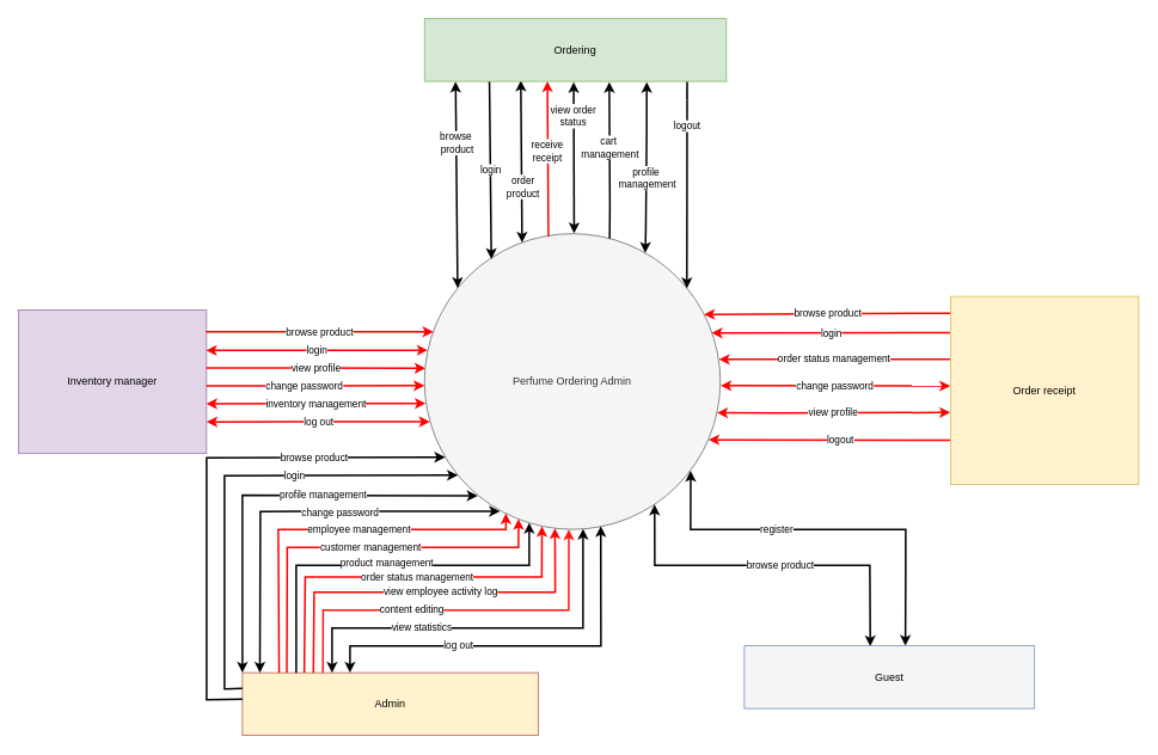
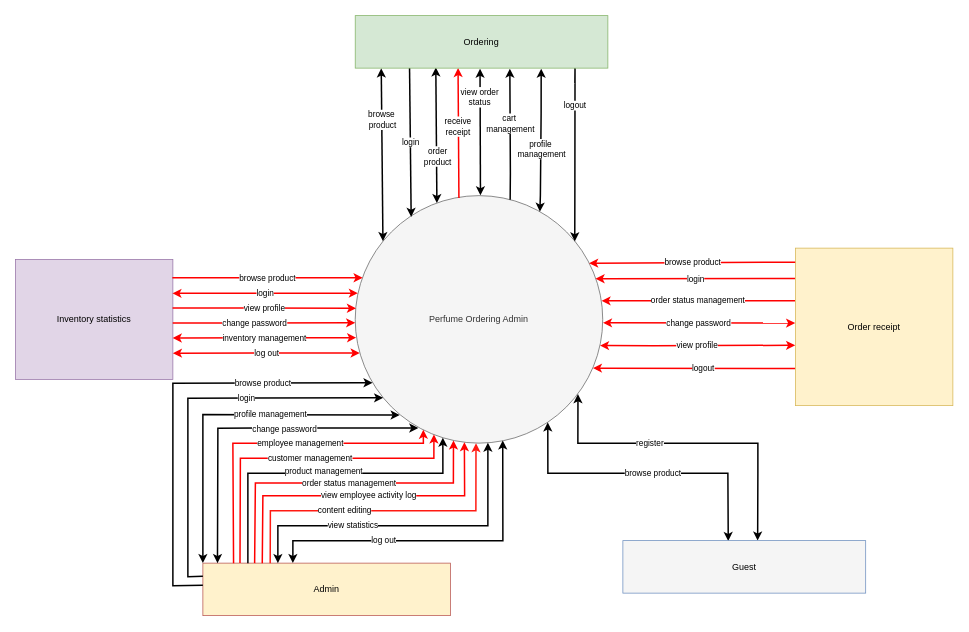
  <mxCell id="0" />
  <mxCell id="1" parent="0" />
  <mxCell id="2" value="Perfume Ordering Admin" style="ellipse;whiteSpace=wrap;html=1;aspect=fixed;fillColor=#f5f5f5;strokeColor=#666666;fontColor=#333333;" parent="1" vertex="1"><mxGeometry x="473.13" y="260" width="330" height="330" as="geometry" /></mxCell>
  <mxCell id="3" value="cart&amp;nbsp; &lt;br&gt;management" style="endArrow=classic;html=1;rounded=0;strokeColor=#000000;strokeWidth=2;fillColor=#FFFF00;exitX=0.626;exitY=0.017;exitDx=0;exitDy=0;exitPerimeter=0;entryX=0.612;entryY=1.01;entryDx=0;entryDy=0;entryPerimeter=0;" parent="1" source="2" target="11" edge="1"><mxGeometry x="0.164" width="50" height="50" relative="1" as="geometry"><mxPoint x="670" y="269.96" as="sourcePoint" /><mxPoint x="710.03" y="90" as="targetPoint" /><Array as="points"><mxPoint x="680" y="230" /></Array><mxPoint as="offset" /></mxGeometry></mxCell>
  <mxCell id="4" value="&lt;span style=&quot;color: rgb(0, 0, 0); font-family: Helvetica; font-size: 11px; font-style: normal; font-variant-ligatures: normal; font-variant-caps: normal; font-weight: 400; letter-spacing: normal; orphans: 2; text-align: center; text-indent: 0px; text-transform: none; widows: 2; word-spacing: 0px; -webkit-text-stroke-width: 0px; background-color: rgb(255, 255, 255); text-decoration-thickness: initial; text-decoration-style: initial; text-decoration-color: initial; float: none; display: inline !important;&quot;&gt;view order&lt;br&gt;status&lt;/span&gt;" style="endArrow=classic;startArrow=classic;html=1;rounded=0;strokeWidth=2;entryX=0.494;entryY=1.012;entryDx=0;entryDy=0;entryPerimeter=0;exitX=0.506;exitY=-0.001;exitDx=0;exitDy=0;exitPerimeter=0;" parent="1" source="2" target="11" edge="1"><mxGeometry x="0.551" y="1" width="50" height="50" relative="1" as="geometry"><mxPoint x="670" y="260" as="sourcePoint" /><mxPoint x="669.995" y="90" as="targetPoint" /><Array as="points" /><mxPoint as="offset" /></mxGeometry></mxCell>
  <mxCell id="5" value="&lt;span style=&quot;color: rgb(0, 0, 0); font-family: Helvetica; font-size: 11px; font-style: normal; font-variant-ligatures: normal; font-variant-caps: normal; font-weight: 400; letter-spacing: normal; orphans: 2; text-align: center; text-indent: 0px; text-transform: none; widows: 2; word-spacing: 0px; -webkit-text-stroke-width: 0px; background-color: rgb(255, 255, 255); text-decoration-thickness: initial; text-decoration-style: initial; text-decoration-color: initial; float: none; display: inline !important;&quot;&gt;order &lt;br&gt;product&lt;/span&gt;" style="startArrow=classic;html=1;rounded=0;strokeWidth=2;exitX=0.33;exitY=0.03;exitDx=0;exitDy=0;exitPerimeter=0;entryX=0.319;entryY=0.987;entryDx=0;entryDy=0;entryPerimeter=0;" parent="1" source="2" target="11" edge="1"><mxGeometry x="-0.312" y="-1" width="50" height="50" relative="1" as="geometry"><mxPoint x="610.42" y="240" as="sourcePoint" /><mxPoint x="609.996" y="90.55" as="targetPoint" /><mxPoint as="offset" /></mxGeometry></mxCell>
  <mxCell id="6" value="browse&lt;br&gt;&amp;nbsp;product" style="endArrow=classic;startArrow=classic;html=1;rounded=0;strokeColor=#000000;strokeWidth=2;entryX=0.103;entryY=1.004;entryDx=0;entryDy=0;entryPerimeter=0;exitX=0.112;exitY=0.184;exitDx=0;exitDy=0;exitPerimeter=0;" parent="1" source="2" target="11" edge="1"><mxGeometry x="0.403" width="50" height="50" relative="1" as="geometry"><mxPoint x="530" y="300" as="sourcePoint" /><mxPoint x="530" y="90" as="targetPoint" /><mxPoint as="offset" /></mxGeometry></mxCell>
  <mxCell id="7" value="receive&lt;br&gt;receipt" style="endArrow=classic;html=1;rounded=0;strokeColor=#FF0000;strokeWidth=2;exitX=0.419;exitY=0.01;exitDx=0;exitDy=0;exitPerimeter=0;entryX=0.407;entryY=0.998;entryDx=0;entryDy=0;entryPerimeter=0;" parent="1" source="2" target="11" edge="1"><mxGeometry x="0.093" y="1" width="50" height="50" relative="1" as="geometry"><mxPoint x="637.36" y="260" as="sourcePoint" /><mxPoint x="638.904" y="104.24" as="targetPoint" /><mxPoint as="offset" /></mxGeometry></mxCell>
  <mxCell id="8" value="login" style="endArrow=classic;html=1;rounded=0;strokeColor=#000000;strokeWidth=2;exitX=0.215;exitY=0.987;exitDx=0;exitDy=0;exitPerimeter=0;entryX=0.226;entryY=0.086;entryDx=0;entryDy=0;entryPerimeter=0;" parent="1" source="11" target="2" edge="1"><mxGeometry width="50" height="50" relative="1" as="geometry"><mxPoint x="570.247" y="90" as="sourcePoint" /><mxPoint x="570" y="246.19" as="targetPoint" /></mxGeometry></mxCell>
  <mxCell id="9" value="logout" style="html=1;rounded=0;strokeWidth=2;entryX=0.887;entryY=0.185;entryDx=0;entryDy=0;entryPerimeter=0;" parent="1" target="2" edge="1"><mxGeometry x="-0.442" width="50" height="50" relative="1" as="geometry"><mxPoint x="766" y="110" as="sourcePoint" /><mxPoint x="660" y="340.2" as="targetPoint" /><Array as="points"><mxPoint x="766.2" y="90" /><mxPoint x="766" y="250" /></Array><mxPoint as="offset" /></mxGeometry></mxCell>
  <mxCell id="10" value="&lt;meta charset=&quot;utf-8&quot;&gt;&lt;span style=&quot;color: rgb(0, 0, 0); font-family: Helvetica; font-size: 11px; font-style: normal; font-variant-ligatures: normal; font-variant-caps: normal; font-weight: 400; letter-spacing: normal; orphans: 2; text-align: center; text-indent: 0px; text-transform: none; widows: 2; word-spacing: 0px; -webkit-text-stroke-width: 0px; background-color: rgb(255, 255, 255); text-decoration-thickness: initial; text-decoration-style: initial; text-decoration-color: initial; float: none; display: inline !important;&quot;&gt;profile&lt;/span&gt;&lt;br style=&quot;color: rgb(0, 0, 0); font-family: Helvetica; font-size: 11px; font-style: normal; font-variant-ligatures: normal; font-variant-caps: normal; font-weight: 400; letter-spacing: normal; orphans: 2; text-align: center; text-indent: 0px; text-transform: none; widows: 2; word-spacing: 0px; -webkit-text-stroke-width: 0px; text-decoration-thickness: initial; text-decoration-style: initial; text-decoration-color: initial;&quot;&gt;&lt;span style=&quot;color: rgb(0, 0, 0); font-family: Helvetica; font-size: 11px; font-style: normal; font-variant-ligatures: normal; font-variant-caps: normal; font-weight: 400; letter-spacing: normal; orphans: 2; text-align: center; text-indent: 0px; text-transform: none; widows: 2; word-spacing: 0px; -webkit-text-stroke-width: 0px; background-color: rgb(255, 255, 255); text-decoration-thickness: initial; text-decoration-style: initial; text-decoration-color: initial; float: none; display: inline !important;&quot;&gt;&amp;nbsp;management&lt;/span&gt;" style="endArrow=classic;startArrow=classic;html=1;rounded=0;strokeWidth=2;entryX=0.736;entryY=1.01;entryDx=0;entryDy=0;entryPerimeter=0;exitX=0.746;exitY=0.065;exitDx=0;exitDy=0;exitPerimeter=0;" parent="1" source="2" target="11" edge="1"><mxGeometry x="-0.134" y="1" width="50" height="50" relative="1" as="geometry"><mxPoint x="720" y="280" as="sourcePoint" /><mxPoint x="812.803" y="120.27" as="targetPoint" /><Array as="points"><mxPoint x="720" y="260" /><mxPoint x="721" y="150" /></Array><mxPoint as="offset" /></mxGeometry></mxCell>
  <mxCell id="11" value="Ordering" style="rounded=0;whiteSpace=wrap;html=1;fillColor=#d5e8d4;strokeColor=#82b366;" parent="1" vertex="1"><mxGeometry x="473.13" y="20" width="336.87" height="70" as="geometry" /></mxCell>
  <mxCell id="12" value="Admin" style="rounded=0;whiteSpace=wrap;html=1;fillColor=#fff2cc;strokeColor=#b85450;" parent="1" vertex="1"><mxGeometry x="270" y="750" width="330" height="70" as="geometry" /></mxCell>
  <mxCell id="13" value="login" style="endArrow=classic;html=1;rounded=0;strokeColor=#000000;strokeWidth=2;entryX=0.113;entryY=0.817;entryDx=0;entryDy=0;entryPerimeter=0;exitX=0;exitY=0.25;exitDx=0;exitDy=0;" parent="1" source="12" target="2" edge="1"><mxGeometry x="0.298" width="50" height="50" relative="1" as="geometry"><mxPoint x="250" y="750" as="sourcePoint" /><mxPoint x="522.95" y="540.06" as="targetPoint" /><Array as="points"><mxPoint x="250" y="768" /><mxPoint x="250" y="530" /></Array><mxPoint as="offset" /></mxGeometry></mxCell>
  <mxCell id="14" value="employee management" style="endArrow=classic;html=1;rounded=0;strokeColor=#FF0000;strokeWidth=2;exitX=0.124;exitY=0.001;exitDx=0;exitDy=0;exitPerimeter=0;entryX=0.275;entryY=0.946;entryDx=0;entryDy=0;entryPerimeter=0;" parent="1" source="12" target="2" edge="1"><mxGeometry x="0.159" width="50" height="50" relative="1" as="geometry"><mxPoint x="311.91" y="745.26" as="sourcePoint" /><mxPoint x="560" y="580" as="targetPoint" /><Array as="points"><mxPoint x="310" y="590" /><mxPoint x="564" y="590" /></Array><mxPoint as="offset" /></mxGeometry></mxCell>
  <mxCell id="15" value="customer management" style="endArrow=classic;html=1;rounded=0;strokeColor=#FF0000;strokeWidth=2;exitX=0.15;exitY=-0.002;exitDx=0;exitDy=0;exitPerimeter=0;entryX=0.318;entryY=0.965;entryDx=0;entryDy=0;entryPerimeter=0;" parent="1" source="12" target="2" edge="1"><mxGeometry x="0.084" width="50" height="50" relative="1" as="geometry"><mxPoint x="349.96" y="760.14" as="sourcePoint" /><mxPoint x="579.38" y="588.93" as="targetPoint" /><Array as="points"><mxPoint x="320" y="610" /><mxPoint x="578" y="610" /></Array><mxPoint as="offset" /></mxGeometry></mxCell>
  <mxCell id="16" value="content editing" style="endArrow=classic;html=1;rounded=0;fillColor=#FF0000;strokeColor=#FF1A12;strokeWidth=2;entryX=0.488;entryY=1;entryDx=0;entryDy=0;entryPerimeter=0;exitX=0.272;exitY=0.003;exitDx=0;exitDy=0;exitPerimeter=0;" parent="1" source="12" target="2" edge="1"><mxGeometry x="-0.221" width="50" height="50" relative="1" as="geometry"><mxPoint x="330" y="600" as="sourcePoint" /><mxPoint x="640.13" y="599.73" as="targetPoint" /><Array as="points"><mxPoint x="360" y="680" /><mxPoint x="634" y="680" /></Array><mxPoint as="offset" /></mxGeometry></mxCell>
  <mxCell id="17" value="view statistics" style="endArrow=classic;startArrow=classic;html=1;rounded=0;strokeColor=#000000;strokeWidth=2;fillColor=#FFFF00;entryX=0.536;entryY=0.998;entryDx=0;entryDy=0;entryPerimeter=0;exitX=0.303;exitY=0.001;exitDx=0;exitDy=0;exitPerimeter=0;" parent="1" source="12" target="2" edge="1"><mxGeometry x="-0.32" width="50" height="50" relative="1" as="geometry"><mxPoint x="400" y="630" as="sourcePoint" /><mxPoint x="659.57" y="597.57" as="targetPoint" /><Array as="points"><mxPoint x="370" y="700" /><mxPoint x="650" y="700" /></Array><mxPoint as="offset" /></mxGeometry></mxCell>
  <mxCell id="18" value="view employee activity log" style="endArrow=classic;html=1;rounded=0;strokeWidth=2;strokeColor=#FF0000;exitX=0.24;exitY=0.001;exitDx=0;exitDy=0;exitPerimeter=0;entryX=0.441;entryY=0.996;entryDx=0;entryDy=0;entryPerimeter=0;" parent="1" source="12" target="2" edge="1"><mxGeometry x="0.074" width="50" height="50" relative="1" as="geometry"><mxPoint x="347.22" y="746.26" as="sourcePoint" /><mxPoint x="619" y="600" as="targetPoint" /><Array as="points"><mxPoint x="350" y="660" /><mxPoint x="619" y="660" /></Array><mxPoint as="offset" /></mxGeometry></mxCell>
  <mxCell id="19" value="change password" style="endArrow=classic;startArrow=classic;html=1;rounded=0;strokeColor=#000000;strokeWidth=2;fillColor=#FFFF00;entryX=0.255;entryY=0.939;entryDx=0;entryDy=0;exitX=0.059;exitY=0.001;exitDx=0;exitDy=0;exitPerimeter=0;entryPerimeter=0;" parent="1" source="12" target="2" edge="1"><mxGeometry x="0.204" y="-2" width="50" height="50" relative="1" as="geometry"><mxPoint x="330" y="600" as="sourcePoint" /><mxPoint x="548.6" y="570.03" as="targetPoint" /><Array as="points"><mxPoint x="290" y="570" /></Array><mxPoint as="offset" /></mxGeometry></mxCell>
  <mxCell id="20" value="&lt;span style=&quot;color: rgb(0, 0, 0); font-family: Helvetica; font-size: 11px; font-style: normal; font-variant-ligatures: normal; font-variant-caps: normal; font-weight: 400; letter-spacing: normal; orphans: 2; text-align: center; text-indent: 0px; text-transform: none; widows: 2; word-spacing: 0px; -webkit-text-stroke-width: 0px; background-color: rgb(255, 255, 255); text-decoration-thickness: initial; text-decoration-style: initial; text-decoration-color: initial; float: none; display: inline !important;&quot;&gt;profile&lt;/span&gt;&lt;span style=&quot;color: rgb(0, 0, 0); font-family: Helvetica; font-size: 11px; font-style: normal; font-variant-ligatures: normal; font-variant-caps: normal; font-weight: 400; letter-spacing: normal; orphans: 2; text-align: center; text-indent: 0px; text-transform: none; widows: 2; word-spacing: 0px; -webkit-text-stroke-width: 0px; background-color: rgb(255, 255, 255); text-decoration-thickness: initial; text-decoration-style: initial; text-decoration-color: initial; float: none; display: inline !important;&quot;&gt;&amp;nbsp;management&lt;/span&gt;" style="endArrow=classic;startArrow=classic;html=1;rounded=0;strokeWidth=2;exitX=0;exitY=0;exitDx=0;exitDy=0;strokeColor=#000000;entryX=0.12;entryY=0.824;entryDx=0;entryDy=0;entryPerimeter=0;" parent="1" source="12" edge="1"><mxGeometry x="0.251" width="50" height="50" relative="1" as="geometry"><mxPoint x="270" y="580" as="sourcePoint" /><mxPoint x="532.4" y="552.48" as="targetPoint" /><Array as="points"><mxPoint x="270" y="552" /></Array><mxPoint as="offset" /></mxGeometry></mxCell>
  <mxCell id="21" value="product management" style="endArrow=classic;html=1;rounded=0;entryX=0.354;entryY=0.978;entryDx=0;entryDy=0;entryPerimeter=0;strokeWidth=2;strokeColor=#000000;" parent="1" target="2" edge="1"><mxGeometry x="0.036" y="2" width="50" height="50" relative="1" as="geometry"><mxPoint x="330" y="750" as="sourcePoint" /><mxPoint x="590.72" y="590.01" as="targetPoint" /><Array as="points"><mxPoint x="330" y="630" /><mxPoint x="590" y="630" /></Array><mxPoint as="offset" /></mxGeometry></mxCell>
  <mxCell id="22" value="order status management" style="endArrow=classic;html=1;rounded=0;strokeWidth=2;strokeColor=#FF0000;entryX=0.397;entryY=0.989;entryDx=0;entryDy=0;entryPerimeter=0;" parent="1" target="2" edge="1"><mxGeometry x="0.085" width="50" height="50" relative="1" as="geometry"><mxPoint x="339" y="750" as="sourcePoint" /><mxPoint x="604" y="590" as="targetPoint" /><Array as="points"><mxPoint x="340" y="643" /><mxPoint x="604" y="643" /></Array><mxPoint as="offset" /></mxGeometry></mxCell>
  <mxCell id="23" value="login" style="endArrow=classic;html=1;rounded=0;strokeColor=#FF0000;strokeWidth=2;entryX=0.971;entryY=0.336;entryDx=0;entryDy=0;entryPerimeter=0;exitX=-0.002;exitY=0.193;exitDx=0;exitDy=0;exitPerimeter=0;" parent="1" source="28" target="2" edge="1"><mxGeometry width="50" height="50" relative="1" as="geometry"><mxPoint x="1059" y="370" as="sourcePoint" /><mxPoint x="802.41" y="380.23" as="targetPoint" /></mxGeometry></mxCell>
  <mxCell id="24" value="&lt;span style=&quot;color: rgb(0, 0, 0); font-family: Helvetica; font-size: 11px; font-style: normal; font-variant-ligatures: normal; font-variant-caps: normal; font-weight: 400; letter-spacing: normal; orphans: 2; text-align: center; text-indent: 0px; text-transform: none; widows: 2; word-spacing: 0px; -webkit-text-stroke-width: 0px; background-color: rgb(255, 255, 255); text-decoration-thickness: initial; text-decoration-style: initial; text-decoration-color: initial; float: none; display: inline !important;&quot;&gt;order status management&lt;/span&gt;" style="endArrow=classic;html=1;rounded=0;strokeColor=#FF0000;strokeWidth=2;exitX=-0.005;exitY=0.378;exitDx=0;exitDy=0;exitPerimeter=0;entryX=0.995;entryY=0.425;entryDx=0;entryDy=0;entryPerimeter=0;" parent="1" target="2" edge="1"><mxGeometry width="50" height="50" relative="1" as="geometry"><mxPoint x="1059.49" y="400" as="sourcePoint" /><mxPoint x="810" y="401.04" as="targetPoint" /></mxGeometry></mxCell>
  <mxCell id="25" value="change password" style="endArrow=classic;startArrow=classic;html=1;rounded=0;strokeColor=#FF0000;strokeWidth=2;fillColor=#FFFF00;entryX=-0.001;entryY=0.476;entryDx=0;entryDy=0;entryPerimeter=0;exitX=1.001;exitY=0.514;exitDx=0;exitDy=0;exitPerimeter=0;" parent="1" source="2" target="28" edge="1"><mxGeometry width="50" height="50" relative="1" as="geometry"><mxPoint x="803.13" y="450.23" as="sourcePoint" /><mxPoint x="1060.54" y="450" as="targetPoint" /></mxGeometry></mxCell>
  <mxCell id="26" value="logout" style="html=1;rounded=0;strokeWidth=2;exitX=0.002;exitY=0.855;exitDx=0;exitDy=0;exitPerimeter=0;strokeColor=#FF0000;" parent="1" edge="1"><mxGeometry x="-0.088" width="50" height="50" relative="1" as="geometry"><mxPoint x="1060" y="490.58" as="sourcePoint" /><mxPoint x="790" y="490" as="targetPoint" /><Array as="points" /><mxPoint as="offset" /></mxGeometry></mxCell>
  <mxCell id="27" value="&lt;span style=&quot;color: rgb(0, 0, 0); font-family: Helvetica; font-size: 11px; font-style: normal; font-variant-ligatures: normal; font-variant-caps: normal; font-weight: 400; letter-spacing: normal; orphans: 2; text-align: center; text-indent: 0px; text-transform: none; widows: 2; word-spacing: 0px; -webkit-text-stroke-width: 0px; background-color: rgb(255, 255, 255); text-decoration-thickness: initial; text-decoration-style: initial; text-decoration-color: initial; float: none; display: inline !important;&quot;&gt;view profile&lt;/span&gt;" style="endArrow=classic;startArrow=classic;html=1;rounded=0;strokeWidth=2;entryX=-0.001;entryY=0.617;entryDx=0;entryDy=0;entryPerimeter=0;exitX=0.989;exitY=0.606;exitDx=0;exitDy=0;exitPerimeter=0;strokeColor=#FF0000;" parent="1" source="2" target="28" edge="1"><mxGeometry width="50" height="50" relative="1" as="geometry"><mxPoint x="800" y="470" as="sourcePoint" /><mxPoint x="1060" y="470.46" as="targetPoint" /><Array as="points"><mxPoint x="870" y="460" /></Array></mxGeometry></mxCell>
  <mxCell id="28" value="Order receipt" style="rounded=0;whiteSpace=wrap;html=1;fillColor=#fff2cc;strokeColor=#d6b656;" parent="1" vertex="1"><mxGeometry x="1060" y="330" width="210" height="210" as="geometry" /></mxCell>
  <mxCell id="29" value="browse product" style="endArrow=classic;startArrow=classic;html=1;rounded=0;exitX=0.434;exitY=0.007;exitDx=0;exitDy=0;strokeWidth=2;exitPerimeter=0;entryX=0.778;entryY=0.916;entryDx=0;entryDy=0;entryPerimeter=0;" parent="1" source="31" target="2" edge="1"><mxGeometry x="-0.045" width="50" height="50" relative="1" as="geometry"><mxPoint x="1081.761" y="724.56" as="sourcePoint" /><mxPoint x="730.24" y="565.43" as="targetPoint" /><mxPoint as="offset" /><Array as="points"><mxPoint x="970" y="630" /><mxPoint x="730" y="630" /></Array></mxGeometry></mxCell>
  <mxCell id="30" value="&lt;meta charset=&quot;utf-8&quot;&gt;&lt;span style=&quot;color: rgb(0, 0, 0); font-family: Helvetica; font-size: 11px; font-style: normal; font-variant-ligatures: normal; font-variant-caps: normal; font-weight: 400; letter-spacing: normal; orphans: 2; text-align: center; text-indent: 0px; text-transform: none; widows: 2; word-spacing: 0px; -webkit-text-stroke-width: 0px; background-color: rgb(255, 255, 255); text-decoration-thickness: initial; text-decoration-style: initial; text-decoration-color: initial; float: none; display: inline !important;&quot;&gt;register&lt;/span&gt;" style="endArrow=classic;startArrow=classic;html=1;rounded=0;entryX=0.9;entryY=0.802;entryDx=0;entryDy=0;strokeWidth=2;entryPerimeter=0;exitX=0.555;exitY=-0.001;exitDx=0;exitDy=0;exitPerimeter=0;" parent="1" source="31" target="2" edge="1"><mxGeometry x="0.257" width="50" height="50" relative="1" as="geometry"><mxPoint x="1130" y="720" as="sourcePoint" /><mxPoint x="771.459" y="560.649" as="targetPoint" /><Array as="points"><mxPoint x="1010" y="630" /><mxPoint x="1010" y="590" /><mxPoint x="770" y="590" /></Array><mxPoint as="offset" /></mxGeometry></mxCell>
  <mxCell id="31" value="Guest" style="rounded=0;whiteSpace=wrap;html=1;fillColor=#f5f5f5;strokeColor=#6c8ebf;" parent="1" vertex="1"><mxGeometry x="830" y="720" width="323.75" height="70" as="geometry" /></mxCell>
- <mxCell id="32" value="Inventory manager" style="rounded=0;whiteSpace=wrap;html=1;fillColor=#e1d5e7;strokeColor=#9673a6;" parent="1" vertex="1"><mxGeometry x="20" y="345" width="210" height="160" as="geometry" /></mxCell>
+ <mxCell id="32" value="Inventory statistics" style="rounded=0;whiteSpace=wrap;html=1;fillColor=#e1d5e7;strokeColor=#9673a6;" parent="1" vertex="1"><mxGeometry x="20" y="345" width="210" height="160" as="geometry" /></mxCell>
  <mxCell id="33" value="view profile" style="endArrow=classic;html=1;rounded=0;entryX=0.003;entryY=0.455;entryDx=0;entryDy=0;entryPerimeter=0;strokeWidth=2;strokeColor=#ff0000;exitX=0.998;exitY=0.405;exitDx=0;exitDy=0;exitPerimeter=0;" parent="1" source="32" target="2" edge="1"><mxGeometry width="50" height="50" relative="1" as="geometry"><mxPoint x="250" y="381" as="sourcePoint" /><mxPoint x="472.56" y="380.65" as="targetPoint" /></mxGeometry></mxCell>
  <mxCell id="34" value="browse product" style="endArrow=classic;html=1;rounded=0;strokeColor=#FF0000;strokeWidth=2;entryX=0.03;entryY=0.332;entryDx=0;entryDy=0;entryPerimeter=0;exitX=0.997;exitY=0.153;exitDx=0;exitDy=0;exitPerimeter=0;" parent="1" source="32" target="2" edge="1"><mxGeometry width="50" height="50" relative="1" as="geometry"><mxPoint x="260" y="310" as="sourcePoint" /><mxPoint x="430" y="350" as="targetPoint" /></mxGeometry></mxCell>
  <mxCell id="35" value="login" style="endArrow=classic;startArrow=classic;html=1;rounded=0;strokeColor=#FF0000;strokeWidth=2;fillColor=#FFFF00;exitX=0.997;exitY=0.283;exitDx=0;exitDy=0;exitPerimeter=0;entryX=0.011;entryY=0.394;entryDx=0;entryDy=0;entryPerimeter=0;" parent="1" source="32" target="2" edge="1"><mxGeometry width="50" height="50" relative="1" as="geometry"><mxPoint x="180" y="366.51" as="sourcePoint" /><mxPoint x="482.01" y="368.5" as="targetPoint" /></mxGeometry></mxCell>
  <mxCell id="36" value="change password" style="endArrow=classic;html=1;rounded=0;entryX=0;entryY=0.514;entryDx=0;entryDy=0;entryPerimeter=0;strokeWidth=2;strokeColor=#FF0000;exitX=0.999;exitY=0.531;exitDx=0;exitDy=0;exitPerimeter=0;" parent="1" source="32" target="2" edge="1"><mxGeometry x="-0.105" width="50" height="50" relative="1" as="geometry"><mxPoint x="191.25" y="430" as="sourcePoint" /><mxPoint x="473.13" y="431.06" as="targetPoint" /><mxPoint as="offset" /></mxGeometry></mxCell>
  <mxCell id="37" value="&lt;span style=&quot;color: rgb(0, 0, 0); font-family: Helvetica; font-size: 11px; font-style: normal; font-variant-ligatures: normal; font-variant-caps: normal; font-weight: 400; letter-spacing: normal; orphans: 2; text-align: center; text-indent: 0px; text-transform: none; widows: 2; word-spacing: 0px; -webkit-text-stroke-width: 0px; background-color: rgb(255, 255, 255); text-decoration-thickness: initial; text-decoration-style: initial; text-decoration-color: initial; float: none; display: inline !important;&quot;&gt;log out&lt;/span&gt;" style="endArrow=classic;startArrow=classic;html=1;rounded=0;strokeWidth=2;entryX=0.018;entryY=0.636;entryDx=0;entryDy=0;entryPerimeter=0;strokeColor=#FF0000;" parent="1" target="2" edge="1"><mxGeometry width="50" height="50" relative="1" as="geometry"><mxPoint x="230" y="470" as="sourcePoint" /><mxPoint x="489.97" y="510" as="targetPoint" /><Array as="points" /></mxGeometry></mxCell>
  <mxCell id="38" value="inventory management" style="endArrow=classic;startArrow=classic;html=1;rounded=0;entryX=0.004;entryY=0.574;entryDx=0;entryDy=0;entryPerimeter=0;strokeWidth=2;strokeColor=#ff0000;exitX=0.999;exitY=0.655;exitDx=0;exitDy=0;exitPerimeter=0;" parent="1" source="32" target="2" edge="1"><mxGeometry x="0.001" width="50" height="50" relative="1" as="geometry"><mxPoint x="240" y="430" as="sourcePoint" /><mxPoint x="465.57" y="460.22" as="targetPoint" /><mxPoint as="offset" /></mxGeometry></mxCell>
  <mxCell id="39" value="browse product" style="endArrow=classic;html=1;rounded=0;strokeColor=#000000;strokeWidth=2;entryX=0.07;entryY=0.756;entryDx=0;entryDy=0;entryPerimeter=0;exitX=0;exitY=0.423;exitDx=0;exitDy=0;exitPerimeter=0;" parent="1" source="12" target="2" edge="1"><mxGeometry x="0.493" width="50" height="50" relative="1" as="geometry"><mxPoint x="239.37" y="510" as="sourcePoint" /><mxPoint x="493.03" y="510.08" as="targetPoint" /><Array as="points"><mxPoint x="230" y="780" /><mxPoint x="230" y="510" /></Array><mxPoint as="offset" /></mxGeometry></mxCell>
  <mxCell id="40" value="browse product" style="endArrow=classic;html=1;rounded=0;strokeColor=#FF0000;strokeWidth=2;entryX=0.945;entryY=0.273;entryDx=0;entryDy=0;entryPerimeter=0;exitX=-0.001;exitY=0.089;exitDx=0;exitDy=0;exitPerimeter=0;" parent="1" source="28" target="2" edge="1"><mxGeometry width="50" height="50" relative="1" as="geometry"><mxPoint x="810" y="290" as="sourcePoint" /><mxPoint x="1063.66" y="290.08" as="targetPoint" /></mxGeometry></mxCell>
  <mxCell id="41" value="log out" style="endArrow=classic;startArrow=classic;html=1;rounded=0;strokeColor=#000000;strokeWidth=2;fillColor=#FFFF00;entryX=0.596;entryY=0.989;entryDx=0;entryDy=0;entryPerimeter=0;" edge="1" parent="1" target="2"><mxGeometry x="-0.32" width="50" height="50" relative="1" as="geometry"><mxPoint x="390" y="750" as="sourcePoint" /><mxPoint x="670.02" y="600" as="targetPoint" /><Array as="points"><mxPoint x="390" y="720" /><mxPoint x="470" y="720" /><mxPoint x="670" y="720" /></Array><mxPoint as="offset" /></mxGeometry></mxCell>
